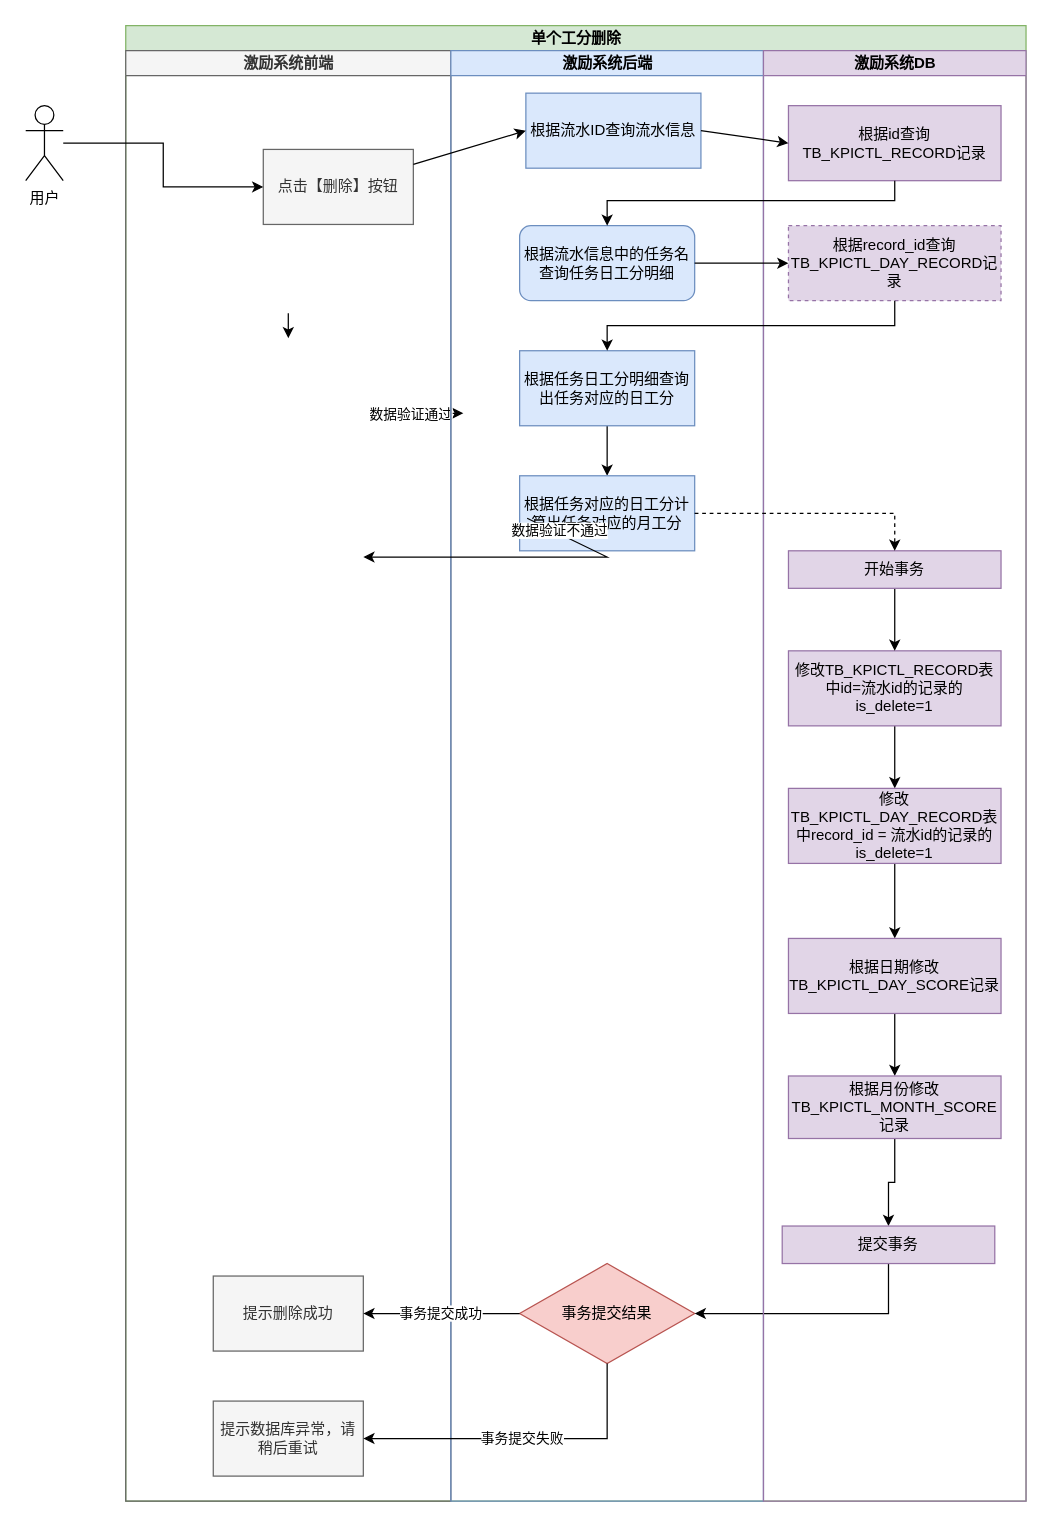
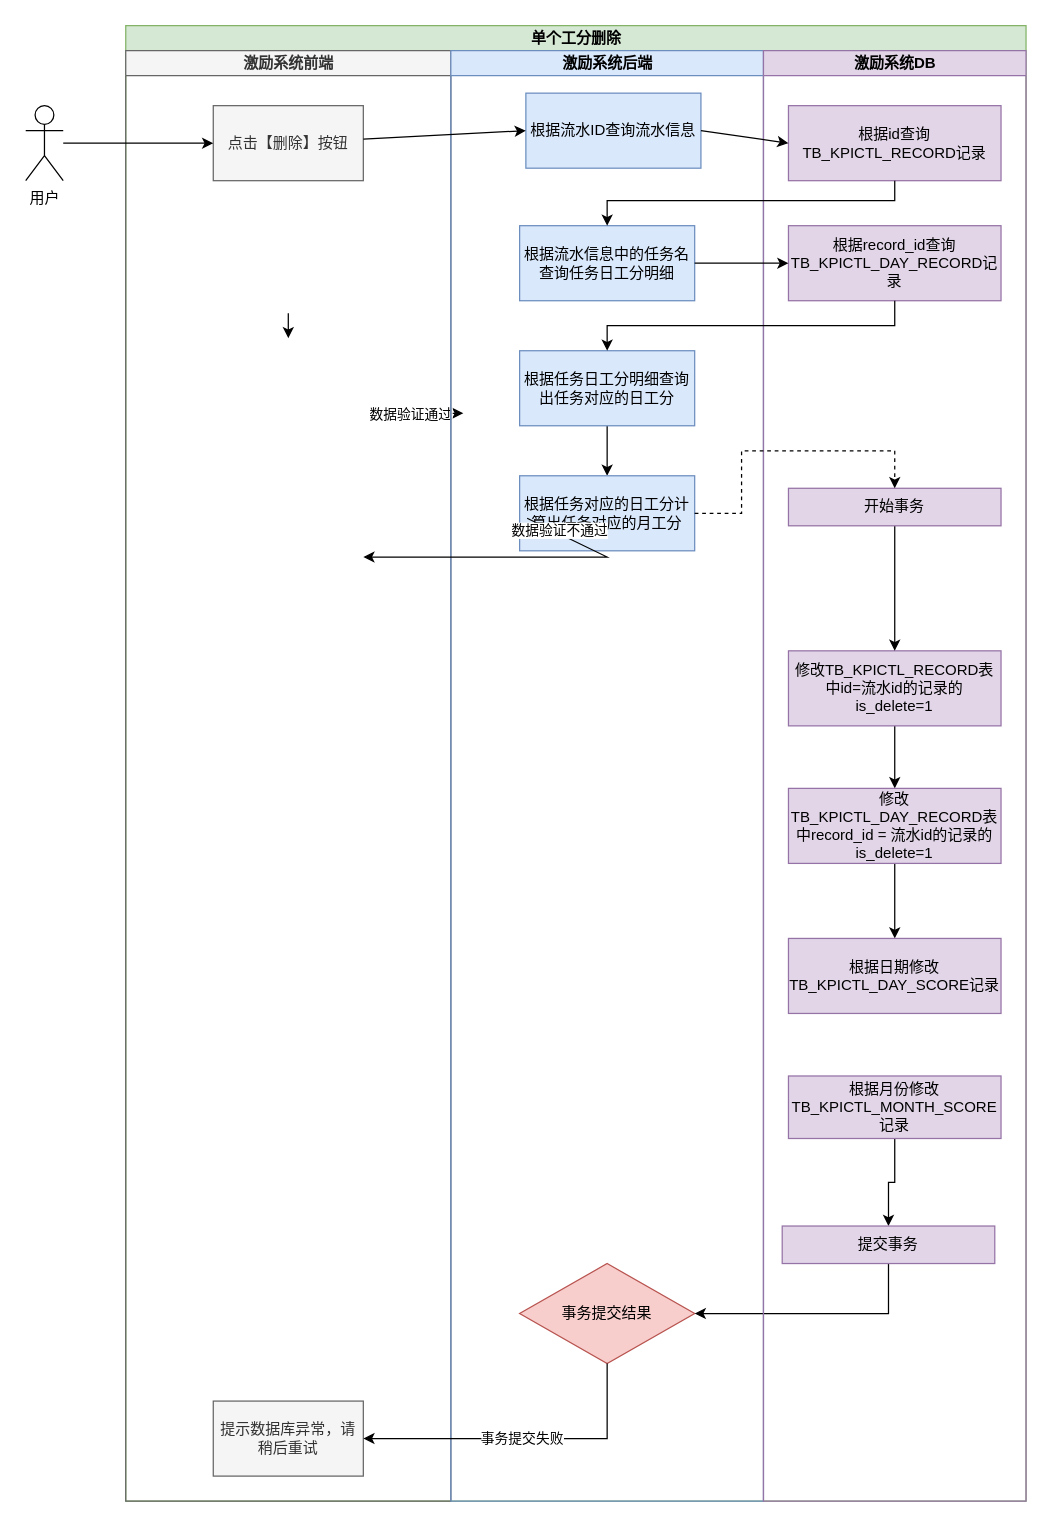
  <mxCell id="0" />
  <mxCell id="1" parent="0" />
  <mxCell id="2" value="单个工分删除" style="swimlane;html=1;childLayout=stackLayout;resizeParent=1;resizeParentMax=0;startSize=20;fillColor=#d5e8d4;strokeColor=#82b366;" vertex="1" parent="1"><mxGeometry x="100" y="20" width="720" height="1180" as="geometry" /></mxCell>
  <mxCell id="3" value="" style="endArrow=classic;html=1;exitX=1;exitY=0.5;exitDx=0;exitDy=0;entryX=0;entryY=0.5;entryDx=0;entryDy=0;" edge="1" parent="2"><mxGeometry width="50" height="50" relative="1" as="geometry"><mxPoint x="200" y="310" as="sourcePoint" /><mxPoint x="270" y="310" as="targetPoint" /></mxGeometry></mxCell>
  <mxCell id="4" value="数据验证通过" style="edgeLabel;html=1;align=center;verticalAlign=middle;resizable=0;points=[];" vertex="1" connectable="0" parent="3"><mxGeometry x="-0.235" relative="1" as="geometry"><mxPoint as="offset" /></mxGeometry></mxCell>
  <mxCell id="5" value="激励系统前端" style="swimlane;html=1;startSize=20;fillColor=#f5f5f5;strokeColor=#666666;fontColor=#333333;" vertex="1" parent="2"><mxGeometry y="20" width="260" height="1160" as="geometry" /></mxCell>
- <mxCell id="6" value="点击【删除】按钮" style="rounded=0;whiteSpace=wrap;html=1;fontFamily=Helvetica;fontSize=12;fontColor=#333333;align=center;fillColor=#f5f5f5;strokeColor=#666666;" vertex="1" parent="5"><mxGeometry x="110" y="79" width="120" height="60" as="geometry" /></mxCell>
+ <mxCell id="6" value="点击【删除】按钮" style="rounded=0;whiteSpace=wrap;html=1;fontFamily=Helvetica;fontSize=12;fontColor=#333333;align=center;fillColor=#f5f5f5;strokeColor=#666666;" vertex="1" parent="5"><mxGeometry x="70" y="44" width="120" height="60" as="geometry" /></mxCell>
  <mxCell id="7" value="" style="endArrow=classic;html=1;entryX=0.5;entryY=0;entryDx=0;entryDy=0;exitX=0.5;exitY=1;exitDx=0;exitDy=0;" edge="1" parent="5"><mxGeometry width="50" height="50" relative="1" as="geometry"><mxPoint x="130" y="210" as="sourcePoint" /><mxPoint x="130" y="230" as="targetPoint" /></mxGeometry></mxCell>
  <mxCell id="8" value="数据验证不通过" style="edgeStyle=orthogonalEdgeStyle;rounded=0;orthogonalLoop=1;jettySize=auto;html=1;exitX=0.5;exitY=1;exitDx=0;exitDy=0;entryX=0.5;entryY=0;entryDx=0;entryDy=0;" edge="1" parent="5"><mxGeometry relative="1" as="geometry"><mxPoint x="130" y="330" as="sourcePoint" /></mxGeometry></mxCell>
- <mxCell id="9" value="提示删除成功" style="rounded=0;whiteSpace=wrap;html=1;fontFamily=Helvetica;fontSize=12;fontColor=#333333;align=center;fillColor=#f5f5f5;strokeColor=#666666;" vertex="1" parent="5"><mxGeometry x="70" y="980" width="120" height="60" as="geometry" /></mxCell>
  <mxCell id="10" value="提示数据库异常，请稍后重试" style="rounded=0;whiteSpace=wrap;html=1;fontFamily=Helvetica;fontSize=12;fontColor=#333333;align=center;fillColor=#f5f5f5;strokeColor=#666666;" vertex="1" parent="5"><mxGeometry x="70" y="1080" width="120" height="60" as="geometry" /></mxCell>
  <mxCell id="11" value="激励系统后端" style="swimlane;html=1;startSize=20;fillColor=#dae8fc;strokeColor=#6c8ebf;" vertex="1" parent="2"><mxGeometry x="260" y="20" width="250" height="1160" as="geometry" /></mxCell>
  <mxCell id="12" value="事务提交结果" style="rhombus;whiteSpace=wrap;html=1;fillColor=#f8cecc;strokeColor=#b85450;" vertex="1" parent="11"><mxGeometry x="55" y="970" width="140" height="80" as="geometry" /></mxCell>
  <mxCell id="13" value="根据流水ID查询流水信息" style="rounded=0;whiteSpace=wrap;html=1;fontFamily=Helvetica;fontSize=12;align=center;fillColor=#dae8fc;strokeColor=#6c8ebf;" vertex="1" parent="11"><mxGeometry x="60" y="34" width="140" height="60" as="geometry" /></mxCell>
- <mxCell id="14" value="根据流水信息中的任务名查询任务日工分明细" style="whiteSpace=wrap;html=1;fontFamily=Helvetica;fontSize=12;align=center;fillColor=#dae8fc;strokeColor=#6c8ebf;rounded=1;" vertex="1" parent="11"><mxGeometry x="55" y="140" width="140" height="60" as="geometry" /></mxCell>
+ <mxCell id="14" value="根据流水信息中的任务名查询任务日工分明细" style="rounded=0;whiteSpace=wrap;html=1;fontFamily=Helvetica;fontSize=12;align=center;fillColor=#dae8fc;strokeColor=#6c8ebf;" vertex="1" parent="11"><mxGeometry x="55" y="140" width="140" height="60" as="geometry" /></mxCell>
  <mxCell id="15" style="edgeStyle=orthogonalEdgeStyle;rounded=0;orthogonalLoop=1;jettySize=auto;html=1;exitX=0.5;exitY=1;exitDx=0;exitDy=0;entryX=0.5;entryY=0;entryDx=0;entryDy=0;" edge="1" parent="11" source="16" target="17"><mxGeometry relative="1" as="geometry" /></mxCell>
  <mxCell id="16" value="根据任务日工分明细查询出任务对应的日工分" style="rounded=0;whiteSpace=wrap;html=1;fontFamily=Helvetica;fontSize=12;align=center;fillColor=#dae8fc;strokeColor=#6c8ebf;" vertex="1" parent="11"><mxGeometry x="55" y="240" width="140" height="60" as="geometry" /></mxCell>
  <mxCell id="17" value="根据任务对应的日工分计算出任务对应的月工分" style="rounded=0;whiteSpace=wrap;html=1;fontFamily=Helvetica;fontSize=12;align=center;fillColor=#dae8fc;strokeColor=#6c8ebf;" vertex="1" parent="11"><mxGeometry x="55" y="340" width="140" height="60" as="geometry" /></mxCell>
- <mxCell id="18" value="事务提交成功" style="edgeStyle=orthogonalEdgeStyle;rounded=0;orthogonalLoop=1;jettySize=auto;html=1;exitX=0;exitY=0.5;exitDx=0;exitDy=0;entryX=1;entryY=0.5;entryDx=0;entryDy=0;" edge="1" parent="2" source="12" target="9"><mxGeometry relative="1" as="geometry"><mxPoint x="335" y="1030" as="sourcePoint" /></mxGeometry></mxCell>
  <mxCell id="19" value="事务提交失败" style="edgeStyle=orthogonalEdgeStyle;rounded=0;orthogonalLoop=1;jettySize=auto;html=1;exitX=0.5;exitY=1;exitDx=0;exitDy=0;entryX=1;entryY=0.5;entryDx=0;entryDy=0;" edge="1" parent="2" source="12" target="10"><mxGeometry relative="1" as="geometry"><mxPoint x="405" y="1070" as="sourcePoint" /></mxGeometry></mxCell>
  <mxCell id="20" style="edgeStyle=orthogonalEdgeStyle;rounded=0;orthogonalLoop=1;jettySize=auto;html=1;exitX=0.5;exitY=1;exitDx=0;exitDy=0;entryX=1;entryY=0.5;entryDx=0;entryDy=0;" edge="1" parent="2" source="32" target="12"><mxGeometry relative="1" as="geometry" /></mxCell>
  <mxCell id="21" value="激励系统DB" style="swimlane;html=1;startSize=20;fillColor=#e1d5e7;strokeColor=#9673a6;" vertex="1" parent="2"><mxGeometry x="510" y="20" width="210" height="1160" as="geometry" /></mxCell>
  <mxCell id="22" style="edgeStyle=orthogonalEdgeStyle;rounded=0;orthogonalLoop=1;jettySize=auto;html=1;exitX=0.5;exitY=1;exitDx=0;exitDy=0;" edge="1" parent="21" source="23" target="25"><mxGeometry relative="1" as="geometry" /></mxCell>
  <mxCell id="23" value="修改TB_KPICTL_RECORD表中id=流水id的记录的is_delete=1" style="rounded=0;whiteSpace=wrap;html=1;fontFamily=Helvetica;fontSize=12;align=center;fillColor=#e1d5e7;strokeColor=#9673a6;" vertex="1" parent="21"><mxGeometry x="20" y="480" width="170" height="60" as="geometry" /></mxCell>
  <mxCell id="24" style="edgeStyle=orthogonalEdgeStyle;rounded=0;orthogonalLoop=1;jettySize=auto;html=1;exitX=0.5;exitY=1;exitDx=0;exitDy=0;entryX=0.5;entryY=0;entryDx=0;entryDy=0;" edge="1" parent="21" source="25" target="27"><mxGeometry relative="1" as="geometry" /></mxCell>
  <mxCell id="25" value="修改TB_KPICTL_DAY_RECORD表中record_id = 流水id的记录的is_delete=1" style="rounded=0;whiteSpace=wrap;html=1;fontFamily=Helvetica;fontSize=12;align=center;fillColor=#e1d5e7;strokeColor=#9673a6;" vertex="1" parent="21"><mxGeometry x="20" y="590" width="170" height="60" as="geometry" /></mxCell>
- <mxCell id="26" style="edgeStyle=orthogonalEdgeStyle;rounded=0;orthogonalLoop=1;jettySize=auto;html=1;exitX=0.5;exitY=1;exitDx=0;exitDy=0;entryX=0.5;entryY=0;entryDx=0;entryDy=0;" edge="1" parent="21" source="27" target="29"><mxGeometry relative="1" as="geometry" /></mxCell>
  <mxCell id="27" value="根据日期修改TB_KPICTL_DAY_SCORE记录" style="rounded=0;whiteSpace=wrap;html=1;fontFamily=Helvetica;fontSize=12;align=center;fillColor=#e1d5e7;strokeColor=#9673a6;" vertex="1" parent="21"><mxGeometry x="20" y="710" width="170" height="60" as="geometry" /></mxCell>
  <mxCell id="28" style="edgeStyle=orthogonalEdgeStyle;rounded=0;orthogonalLoop=1;jettySize=auto;html=1;exitX=0.5;exitY=1;exitDx=0;exitDy=0;entryX=0.5;entryY=0;entryDx=0;entryDy=0;" edge="1" parent="21" source="29" target="32"><mxGeometry relative="1" as="geometry" /></mxCell>
  <mxCell id="29" value="根据月份修改TB_KPICTL_MONTH_SCORE记录" style="rounded=0;whiteSpace=wrap;html=1;fontFamily=Helvetica;fontSize=12;align=center;fillColor=#e1d5e7;strokeColor=#9673a6;" vertex="1" parent="21"><mxGeometry x="20" y="820" width="170" height="50" as="geometry" /></mxCell>
  <mxCell id="30" style="edgeStyle=orthogonalEdgeStyle;rounded=0;orthogonalLoop=1;jettySize=auto;html=1;exitX=0.5;exitY=1;exitDx=0;exitDy=0;" edge="1" parent="21" source="31" target="23"><mxGeometry relative="1" as="geometry" /></mxCell>
- <mxCell id="31" value="开始事务" style="rounded=0;whiteSpace=wrap;html=1;fontFamily=Helvetica;fontSize=12;align=center;fillColor=#e1d5e7;strokeColor=#9673a6;" vertex="1" parent="21"><mxGeometry x="20" y="400" width="170" height="30" as="geometry" /></mxCell>
+ <mxCell id="31" value="开始事务" style="rounded=0;whiteSpace=wrap;html=1;fontFamily=Helvetica;fontSize=12;align=center;fillColor=#e1d5e7;strokeColor=#9673a6;" vertex="1" parent="21"><mxGeometry x="20" y="350" width="170" height="30" as="geometry" /></mxCell>
  <mxCell id="32" value="提交事务" style="rounded=0;whiteSpace=wrap;html=1;fontFamily=Helvetica;fontSize=12;align=center;fillColor=#e1d5e7;strokeColor=#9673a6;" vertex="1" parent="21"><mxGeometry x="15" y="940" width="170" height="30" as="geometry" /></mxCell>
  <mxCell id="33" value="根据id查询TB_KPICTL_RECORD记录" style="rounded=0;whiteSpace=wrap;html=1;fontFamily=Helvetica;fontSize=12;align=center;fillColor=#e1d5e7;strokeColor=#9673a6;" vertex="1" parent="21"><mxGeometry x="20" y="44" width="170" height="60" as="geometry" /></mxCell>
- <mxCell id="34" value="根据record_id查询TB_KPICTL_DAY_RECORD记录" style="rounded=0;whiteSpace=wrap;html=1;fontFamily=Helvetica;fontSize=12;align=center;fillColor=#e1d5e7;strokeColor=#9673a6;dashed=1;" vertex="1" parent="21"><mxGeometry x="20" y="140" width="170" height="60" as="geometry" /></mxCell>
+ <mxCell id="34" value="根据record_id查询TB_KPICTL_DAY_RECORD记录" style="rounded=0;whiteSpace=wrap;html=1;fontFamily=Helvetica;fontSize=12;align=center;fillColor=#e1d5e7;strokeColor=#9673a6;" vertex="1" parent="21"><mxGeometry x="20" y="140" width="170" height="60" as="geometry" /></mxCell>
  <mxCell id="35" value="" style="endArrow=classic;html=1;entryX=0;entryY=0.5;entryDx=0;entryDy=0;" edge="1" parent="2" source="6" target="13"><mxGeometry width="50" height="50" relative="1" as="geometry"><mxPoint x="326" y="24" as="sourcePoint" /><mxPoint x="575" y="94" as="targetPoint" /></mxGeometry></mxCell>
  <mxCell id="36" value="" style="endArrow=classic;html=1;exitX=1;exitY=0.5;exitDx=0;exitDy=0;entryX=0;entryY=0.5;entryDx=0;entryDy=0;rounded=0;" edge="1" parent="2" source="13" target="33"><mxGeometry width="50" height="50" relative="1" as="geometry"><mxPoint x="615" y="124" as="sourcePoint" /><mxPoint x="106" y="184" as="targetPoint" /><Array as="points" /></mxGeometry></mxCell>
  <mxCell id="37" value="" style="endArrow=classic;html=1;exitX=0.5;exitY=1;exitDx=0;exitDy=0;entryX=1;entryY=0.5;entryDx=0;entryDy=0;rounded=0;" edge="1" parent="2"><mxGeometry width="50" height="50" relative="1" as="geometry"><mxPoint x="321" y="394" as="sourcePoint" /><mxPoint x="190" y="425" as="targetPoint" /><Array as="points"><mxPoint x="385" y="425" /></Array></mxGeometry></mxCell>
  <mxCell id="38" value="数据验证不通过" style="edgeLabel;html=1;align=center;verticalAlign=middle;resizable=0;points=[];" vertex="1" connectable="0" parent="37"><mxGeometry x="-0.8" y="2" relative="1" as="geometry"><mxPoint as="offset" /></mxGeometry></mxCell>
  <mxCell id="39" style="edgeStyle=orthogonalEdgeStyle;rounded=0;orthogonalLoop=1;jettySize=auto;html=1;exitX=1;exitY=0.5;exitDx=0;exitDy=0;entryX=0;entryY=0.5;entryDx=0;entryDy=0;" edge="1" parent="2"><mxGeometry relative="1" as="geometry"><mxPoint x="455" y="310" as="sourcePoint" /></mxGeometry></mxCell>
  <mxCell id="40" value="数据验证通过" style="edgeLabel;html=1;align=center;verticalAlign=middle;resizable=0;points=[];" vertex="1" connectable="0" parent="39"><mxGeometry x="-0.097" relative="1" as="geometry"><mxPoint as="offset" /></mxGeometry></mxCell>
  <mxCell id="41" style="edgeStyle=orthogonalEdgeStyle;rounded=0;orthogonalLoop=1;jettySize=auto;html=1;exitX=0.5;exitY=1;exitDx=0;exitDy=0;entryX=0.5;entryY=0;entryDx=0;entryDy=0;" edge="1" parent="2" source="33" target="14"><mxGeometry relative="1" as="geometry"><Array as="points"><mxPoint x="615" y="140" /><mxPoint x="385" y="140" /></Array></mxGeometry></mxCell>
  <mxCell id="42" style="edgeStyle=orthogonalEdgeStyle;rounded=0;orthogonalLoop=1;jettySize=auto;html=1;exitX=1;exitY=0.5;exitDx=0;exitDy=0;entryX=0;entryY=0.5;entryDx=0;entryDy=0;" edge="1" parent="2" source="14" target="34"><mxGeometry relative="1" as="geometry" /></mxCell>
  <mxCell id="43" style="edgeStyle=orthogonalEdgeStyle;rounded=0;orthogonalLoop=1;jettySize=auto;html=1;exitX=0.5;exitY=1;exitDx=0;exitDy=0;" edge="1" parent="2" source="34" target="16"><mxGeometry relative="1" as="geometry" /></mxCell>
  <mxCell id="44" style="edgeStyle=orthogonalEdgeStyle;rounded=0;orthogonalLoop=1;jettySize=auto;html=1;exitX=1;exitY=0.5;exitDx=0;exitDy=0;entryX=0.5;entryY=0;entryDx=0;entryDy=0;dashed=1;" edge="1" parent="2" source="17" target="31"><mxGeometry relative="1" as="geometry" /></mxCell>
  <mxCell id="45" style="edgeStyle=orthogonalEdgeStyle;rounded=0;orthogonalLoop=1;jettySize=auto;html=1;entryX=0;entryY=0.5;entryDx=0;entryDy=0;" edge="1" parent="1" source="46" target="6"><mxGeometry relative="1" as="geometry" /></mxCell>
  <mxCell id="46" value="用户" style="shape=umlActor;verticalLabelPosition=bottom;verticalAlign=top;html=1;outlineConnect=0;" vertex="1" parent="1"><mxGeometry x="20" y="84" width="30" height="60" as="geometry" /></mxCell>
